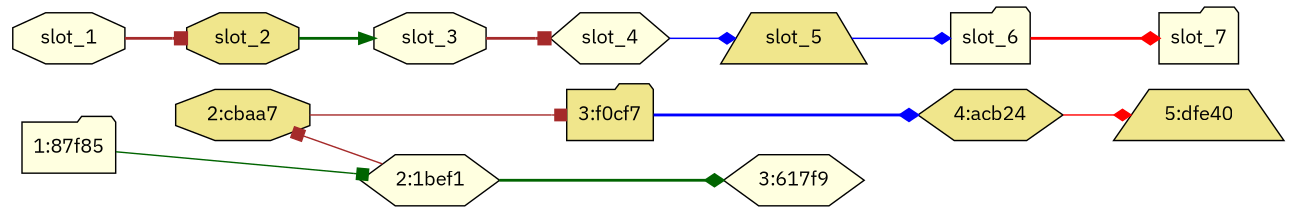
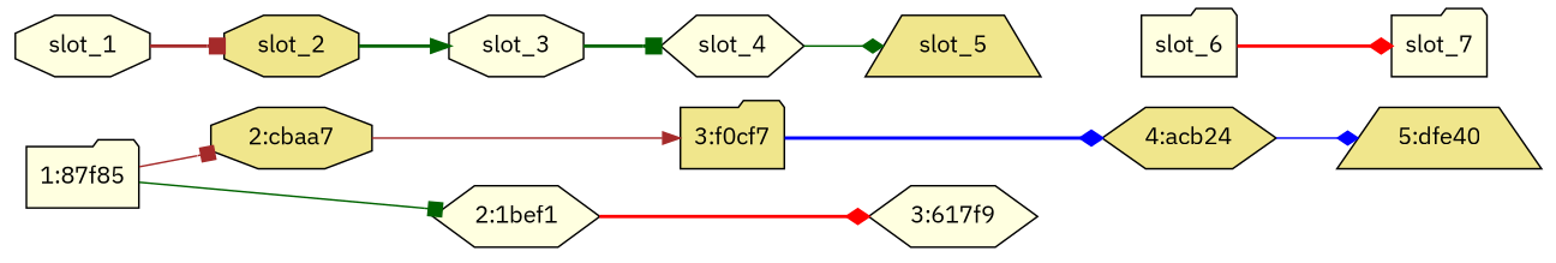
  digraph {
    fontname="IBM Plex Sans"
    newrank=true
    rankdir=LR
    node [fillcolor=lightyellow fontname="IBM Plex Sans" shape=folder style=filled]
    edge [arrowhead=diamond color=darkgreen fontname="IBM Plex Sans" style=solid]
    n1 [fillcolor=khaki label="5:dfe40" shape=trapezium]
    slot_7
    n3 [label="1:87f85"]
    slot_1 [shape=octagon]
    n5 [fillcolor=khaki label="2:cbaa7" shape=octagon]
    slot_2 [fillcolor=khaki shape=octagon]
    n7 [label="2:1bef1" shape=hexagon]
    slot_3 [shape=octagon]
    n9 [fillcolor=khaki label="3:f0cf7"]
    slot_4 [shape=hexagon]
    n11 [label="3:617f9" shape=hexagon]
    slot_5 [fillcolor=khaki shape=trapezium]
    n13 [fillcolor=khaki label="4:acb24" shape=hexagon]
    slot_6
    subgraph sub_1 {
      rank=same
      n1
      slot_7
    }
    subgraph sub_2 {
      rank=same
      n3
      slot_1
    }
    subgraph sub_3 {
      rank=same
      n5
      slot_2
    }
    subgraph sub_4 {
      rank=same
      n7
      slot_3
    }
    subgraph sub_5 {
      rank=same
      n9
      slot_4
    }
    subgraph sub_6 {
      rank=same
      n11
      slot_5
    }
    subgraph sub_7 {
      rank=same
      n13
      slot_6
    }
-   n7 -> n5 [arrowhead=box color=brown]
+   n3 -> n5 [arrowhead=box color=brown]
    n3 -> n7 [arrowhead=box]
    slot_1 -> slot_2 [arrowhead=box color=brown style=bold]
-   n5 -> n9 [arrowhead=box color=brown]
+   n5 -> n9 [arrowhead=normal color=brown]
    slot_2 -> slot_3 [arrowhead=normal style=bold]
-   n7 -> n11 [style=bold]
-   slot_3 -> slot_4 [arrowhead=box color=brown style=bold]
+   n7 -> n11 [color=red style=bold]
+   slot_3 -> slot_4 [arrowhead=box style=bold]
    n9 -> n13 [color=blue style=bold]
-   slot_4 -> slot_5 [color=blue]
-   slot_5 -> slot_6 [color=blue]
-   n13 -> n1 [color=red]
+   slot_4 -> slot_5
+   n13 -> n1 [color=blue]
    slot_6 -> slot_7 [color=red style=bold]
  }
